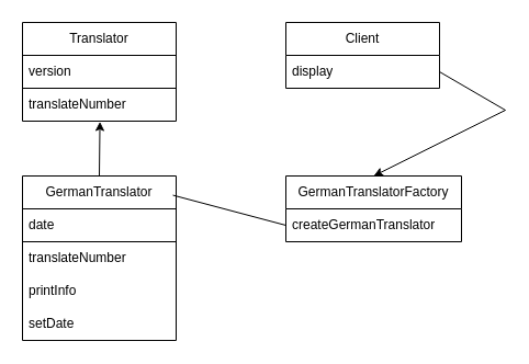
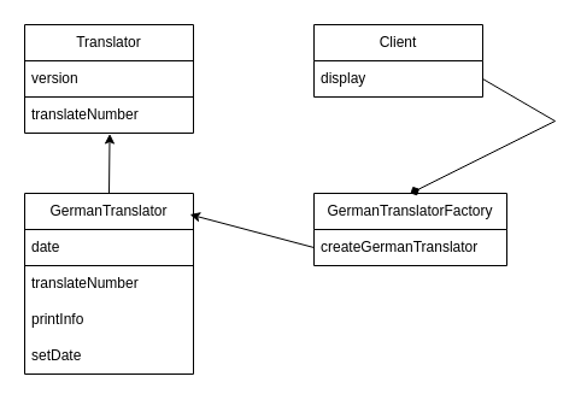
  <mxCell id="0" />
  <mxCell id="1" parent="0" />
  <mxCell id="2" value="Translator" style="swimlane;fontStyle=0;childLayout=stackLayout;horizontal=1;startSize=30;horizontalStack=0;resizeParent=1;resizeParentMax=0;resizeLast=0;collapsible=1;marginBottom=0;whiteSpace=wrap;html=1;" vertex="1" parent="1"><mxGeometry x="20" y="20" width="140" height="90" as="geometry" /></mxCell>
  <mxCell id="3" value="version" style="text;strokeColor=default;fillColor=none;align=left;verticalAlign=middle;spacingLeft=4;spacingRight=4;overflow=hidden;points=[[0,0.5],[1,0.5]];portConstraint=eastwest;rotatable=0;whiteSpace=wrap;html=1;" vertex="1" parent="2"><mxGeometry y="30" width="140" height="30" as="geometry" /></mxCell>
  <mxCell id="4" value="translateNumber" style="text;strokeColor=none;fillColor=none;align=left;verticalAlign=middle;spacingLeft=4;spacingRight=4;overflow=hidden;points=[[0,0.5],[1,0.5]];portConstraint=eastwest;rotatable=0;whiteSpace=wrap;html=1;" vertex="1" parent="2"><mxGeometry y="60" width="140" height="30" as="geometry" /></mxCell>
  <mxCell id="5" value="GermanTranslator" style="swimlane;fontStyle=0;childLayout=stackLayout;horizontal=1;startSize=30;horizontalStack=0;resizeParent=1;resizeParentMax=0;resizeLast=0;collapsible=1;marginBottom=0;whiteSpace=wrap;html=1;" vertex="1" parent="1"><mxGeometry x="20" y="160" width="140" height="150" as="geometry" /></mxCell>
  <mxCell id="6" value="date" style="text;strokeColor=default;fillColor=none;align=left;verticalAlign=middle;spacingLeft=4;spacingRight=4;overflow=hidden;points=[[0,0.5],[1,0.5]];portConstraint=eastwest;rotatable=0;whiteSpace=wrap;html=1;" vertex="1" parent="5"><mxGeometry y="30" width="140" height="30" as="geometry" /></mxCell>
  <mxCell id="7" value="translateNumber" style="text;strokeColor=none;fillColor=none;align=left;verticalAlign=middle;spacingLeft=4;spacingRight=4;overflow=hidden;points=[[0,0.5],[1,0.5]];portConstraint=eastwest;rotatable=0;whiteSpace=wrap;html=1;" vertex="1" parent="5"><mxGeometry y="60" width="140" height="30" as="geometry" /></mxCell>
  <mxCell id="8" value="printInfo" style="text;strokeColor=none;fillColor=none;align=left;verticalAlign=middle;spacingLeft=4;spacingRight=4;overflow=hidden;points=[[0,0.5],[1,0.5]];portConstraint=eastwest;rotatable=0;whiteSpace=wrap;html=1;" vertex="1" parent="5"><mxGeometry y="90" width="140" height="30" as="geometry" /></mxCell>
  <mxCell id="9" value="setDate" style="text;strokeColor=none;fillColor=none;align=left;verticalAlign=middle;spacingLeft=4;spacingRight=4;overflow=hidden;points=[[0,0.5],[1,0.5]];portConstraint=eastwest;rotatable=0;whiteSpace=wrap;html=1;" vertex="1" parent="5"><mxGeometry y="120" width="140" height="30" as="geometry" /></mxCell>
  <mxCell id="10" value="" style="endArrow=classic;html=1;rounded=0;exitX=0.5;exitY=0;exitDx=0;exitDy=0;entryX=0.504;entryY=1.017;entryDx=0;entryDy=0;entryPerimeter=0;" edge="1" parent="1" source="5" target="4"><mxGeometry width="50" height="50" relative="1" as="geometry"><mxPoint x="300" y="290" as="sourcePoint" /><mxPoint x="290" y="130" as="targetPoint" /></mxGeometry></mxCell>
  <mxCell id="11" value="GermanTranslatorFactory" style="swimlane;fontStyle=0;childLayout=stackLayout;horizontal=1;startSize=30;horizontalStack=0;resizeParent=1;resizeParentMax=0;resizeLast=0;collapsible=1;marginBottom=0;whiteSpace=wrap;html=1;" vertex="1" parent="1"><mxGeometry x="260" y="160" width="160" height="60" as="geometry" /></mxCell>
  <mxCell id="12" value="createGermanTranslator" style="text;strokeColor=none;fillColor=none;align=left;verticalAlign=middle;spacingLeft=4;spacingRight=4;overflow=hidden;points=[[0,0.5],[1,0.5]];portConstraint=eastwest;rotatable=0;whiteSpace=wrap;html=1;" vertex="1" parent="11"><mxGeometry y="30" width="160" height="30" as="geometry" /></mxCell>
- <mxCell id="13" value="" style="endArrow=none;html=1;rounded=0;exitX=0;exitY=0.5;exitDx=0;exitDy=0;entryX=0.979;entryY=0.117;entryDx=0;entryDy=0;entryPerimeter=0;" edge="1" parent="1" source="12" target="5"><mxGeometry width="50" height="50" relative="1" as="geometry"><mxPoint x="300" y="290" as="sourcePoint" /><mxPoint x="350" y="240" as="targetPoint" /></mxGeometry></mxCell>
+ <mxCell id="13" value="" style="endArrow=classic;html=1;rounded=0;exitX=0;exitY=0.5;exitDx=0;exitDy=0;entryX=0.979;entryY=0.117;entryDx=0;entryDy=0;entryPerimeter=0;" edge="1" parent="1" source="12" target="5"><mxGeometry width="50" height="50" relative="1" as="geometry"><mxPoint x="300" y="290" as="sourcePoint" /><mxPoint x="350" y="240" as="targetPoint" /></mxGeometry></mxCell>
  <mxCell id="14" value="Client" style="swimlane;fontStyle=0;childLayout=stackLayout;horizontal=1;startSize=30;horizontalStack=0;resizeParent=1;resizeParentMax=0;resizeLast=0;collapsible=1;marginBottom=0;whiteSpace=wrap;html=1;" vertex="1" parent="1"><mxGeometry x="260" y="20" width="140" height="60" as="geometry" /></mxCell>
  <mxCell id="15" value="display" style="text;strokeColor=none;fillColor=none;align=left;verticalAlign=middle;spacingLeft=4;spacingRight=4;overflow=hidden;points=[[0,0.5],[1,0.5]];portConstraint=eastwest;rotatable=0;whiteSpace=wrap;html=1;" vertex="1" parent="14"><mxGeometry y="30" width="140" height="30" as="geometry" /></mxCell>
- <mxCell id="16" value="" style="endArrow=classic;html=1;rounded=0;exitX=1;exitY=0.5;exitDx=0;exitDy=0;entryX=0.5;entryY=0;entryDx=0;entryDy=0;" edge="1" parent="1" source="15" target="11"><mxGeometry width="50" height="50" relative="1" as="geometry"><mxPoint x="310" y="150" as="sourcePoint" /><mxPoint x="360" y="100" as="targetPoint" /><Array as="points"><mxPoint x="460" y="100" /></Array></mxGeometry></mxCell>
+ <mxCell id="16" value="" style="endArrow=diamond;html=1;rounded=0;exitX=1;exitY=0.5;exitDx=0;exitDy=0;entryX=0.5;entryY=0;entryDx=0;entryDy=0;" edge="1" parent="1" source="15" target="11"><mxGeometry width="50" height="50" relative="1" as="geometry"><mxPoint x="310" y="150" as="sourcePoint" /><mxPoint x="360" y="100" as="targetPoint" /><Array as="points"><mxPoint x="460" y="100" /></Array></mxGeometry></mxCell>
